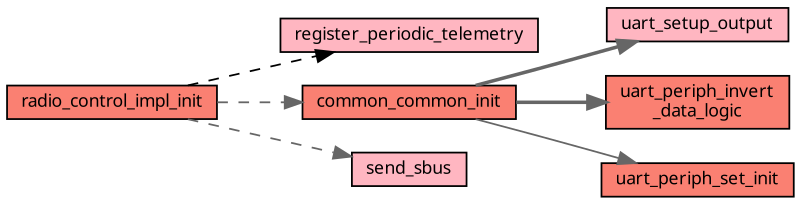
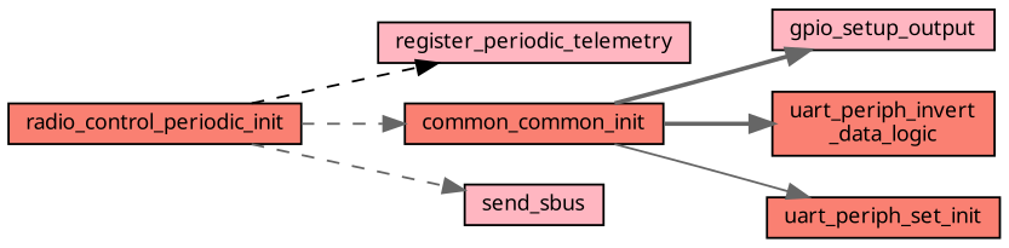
  digraph {
    fontname="Noto Sans"
    rankdir=LR
    node [color=black fillcolor=salmon fontname="Noto Sans" fontsize=10 shape=record style=filled]
    edge [color=gray40 fontname="Noto Sans" fontsize=10 labelfontname=FreeSans labelfontsize=10 style=dashed]
-   n1 [fontcolor=black height=0.2 label=radio_control_impl_init width=0.4]
+   n1 [fontcolor=black height=0.2 label=radio_control_periodic_init width=0.4]
    n2 [fillcolor=lightpink height=0.2 label=register_periodic_telemetry width=0.4]
    n3 [height=0.2 label=common_common_init width=0.4]
    n4 [fillcolor=lightpink height=0.2 label=send_sbus width=0.4]
-   n5 [fillcolor=lightpink height=0.2 label=uart_setup_output width=0.4]
+   n5 [fillcolor=lightpink height=0.2 label=gpio_setup_output width=0.4]
    n6 [height=0.2 label="uart_periph_invert\l_data_logic" width=0.4]
    n7 [height=0.2 label=uart_periph_set_init width=0.4]
    n1 -> n2 [color=black]
    n1 -> n3
    n1 -> n4
    n3 -> n5 [style=bold]
    n3 -> n6 [style=bold]
    n3 -> n7 [style=solid]
  }
